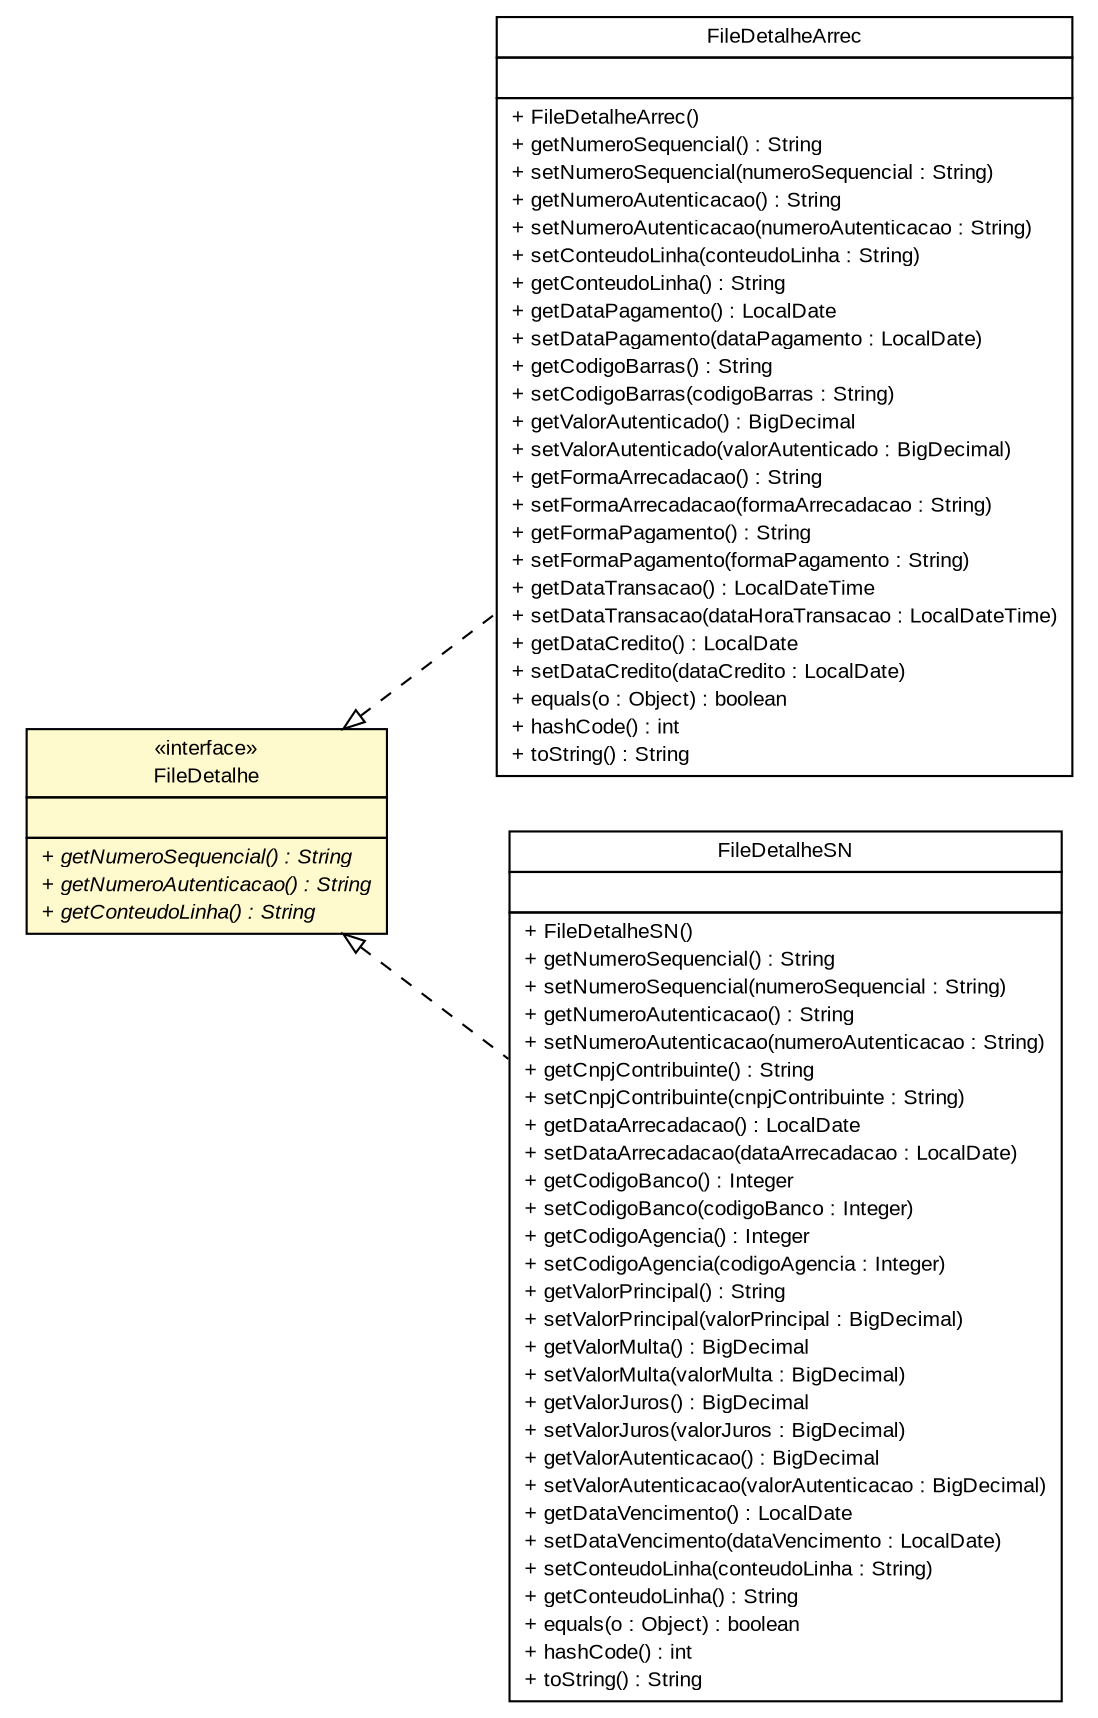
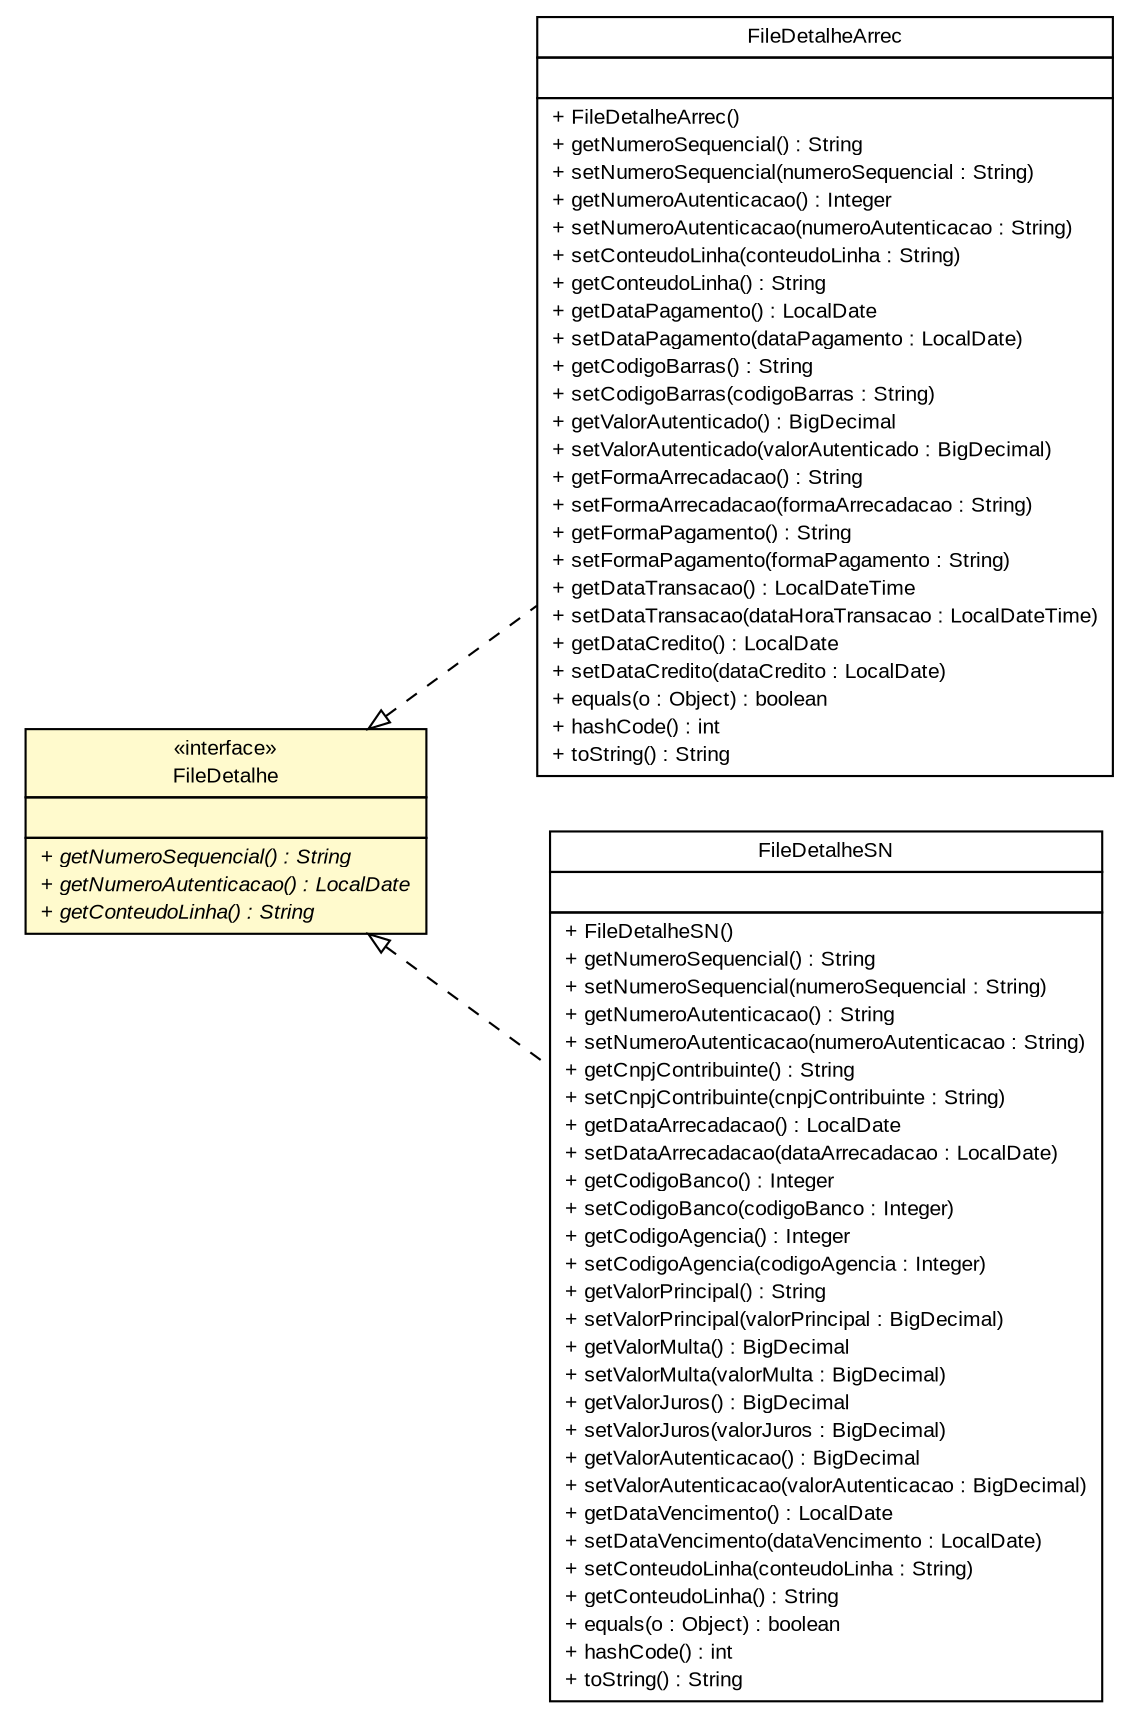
  digraph {
    nodesep=0.25
    rankdir=LR
    ranksep=0.5
    node [fontcolor=black fontname=arial fontsize=10.0 shape=plaintext]
    edge [arrowtail=empty dir=back fontname=arial fontsize=10 headport=p labelfontname=arial labelfontsize=10 style=dashed tailport=p]
-   n1 [label=<<table title="br.gov.to.sefaz.arr.processamento.domain.detalhe.arrecadacao.FileDetalheArrec" border="0" cellborder="1" cellspacing="0" cellpadding="2" port="p" href="./arrecadacao/FileDetalheArrec.html"> 		<tr><td><table border="0" cellspacing="0" cellpadding="1"> <tr><td align="center" balign="center"> FileDetalheArrec </td></tr> 		</table></td></tr> 		<tr><td><table border="0" cellspacing="0" cellpadding="1"> <tr><td align="left" balign="left">  </td></tr> 		</table></td></tr> 		<tr><td><table border="0" cellspacing="0" cellpadding="1"> <tr><td align="left" balign="left"> + FileDetalheArrec() </td></tr> <tr><td align="left" balign="left"> + getNumeroSequencial() : String </td></tr> <tr><td align="left" balign="left"> + setNumeroSequencial(numeroSequencial : String) </td></tr> <tr><td align="left" balign="left"> + getNumeroAutenticacao() : String </td></tr> <tr><td align="left" balign="left"> + setNumeroAutenticacao(numeroAutenticacao : String) </td></tr> <tr><td align="left" balign="left"> + setConteudoLinha(conteudoLinha : String) </td></tr> <tr><td align="left" balign="left"> + getConteudoLinha() : String </td></tr> <tr><td align="left" balign="left"> + getDataPagamento() : LocalDate </td></tr> <tr><td align="left" balign="left"> + setDataPagamento(dataPagamento : LocalDate) </td></tr> <tr><td align="left" balign="left"> + getCodigoBarras() : String </td></tr> <tr><td align="left" balign="left"> + setCodigoBarras(codigoBarras : String) </td></tr> <tr><td align="left" balign="left"> + getValorAutenticado() : BigDecimal </td></tr> <tr><td align="left" balign="left"> + setValorAutenticado(valorAutenticado : BigDecimal) </td></tr> <tr><td align="left" balign="left"> + getFormaArrecadacao() : String </td></tr> <tr><td align="left" balign="left"> + setFormaArrecadacao(formaArrecadacao : String) </td></tr> <tr><td align="left" balign="left"> + getFormaPagamento() : String </td></tr> <tr><td align="left" balign="left"> + setFormaPagamento(formaPagamento : String) </td></tr> <tr><td align="left" balign="left"> + getDataTransacao() : LocalDateTime </td></tr> <tr><td align="left" balign="left"> + setDataTransacao(dataHoraTransacao : LocalDateTime) </td></tr> <tr><td align="left" balign="left"> + getDataCredito() : LocalDate </td></tr> <tr><td align="left" balign="left"> + setDataCredito(dataCredito : LocalDate) </td></tr> <tr><td align="left" balign="left"> + equals(o : Object) : boolean </td></tr> <tr><td align="left" balign="left"> + hashCode() : int </td></tr> <tr><td align="left" balign="left"> + toString() : String </td></tr> 		</table></td></tr> 		</table>>]
-   n2 [label=<<table title="br.gov.to.sefaz.arr.processamento.domain.detalhe.FileDetalhe" border="0" cellborder="1" cellspacing="0" cellpadding="2" port="p" bgcolor="lemonChiffon" href="./FileDetalhe.html"> 		<tr><td><table border="0" cellspacing="0" cellpadding="1"> <tr><td align="center" balign="center"> &#171;interface&#187; </td></tr> <tr><td align="center" balign="center"> FileDetalhe </td></tr> 		</table></td></tr> 		<tr><td><table border="0" cellspacing="0" cellpadding="1"> <tr><td align="left" balign="left">  </td></tr> 		</table></td></tr> 		<tr><td><table border="0" cellspacing="0" cellpadding="1"> <tr><td align="left" balign="left"><font face="arial italic" point-size="10.0"> + getNumeroSequencial() : String </font></td></tr> <tr><td align="left" balign="left"><font face="arial italic" point-size="10.0"> + getNumeroAutenticacao() : String </font></td></tr> <tr><td align="left" balign="left"><font face="arial italic" point-size="10.0"> + getConteudoLinha() : String </font></td></tr> 		</table></td></tr> 		</table>>]
+   n1 [label=<<table title="br.gov.to.sefaz.arr.processamento.domain.detalhe.arrecadacao.FileDetalheArrec" border="0" cellborder="1" cellspacing="0" cellpadding="2" port="p" href="./arrecadacao/FileDetalheArrec.html"> 		<tr><td><table border="0" cellspacing="0" cellpadding="1"> <tr><td align="center" balign="center"> FileDetalheArrec </td></tr> 		</table></td></tr> 		<tr><td><table border="0" cellspacing="0" cellpadding="1"> <tr><td align="left" balign="left">  </td></tr> 		</table></td></tr> 		<tr><td><table border="0" cellspacing="0" cellpadding="1"> <tr><td align="left" balign="left"> + FileDetalheArrec() </td></tr> <tr><td align="left" balign="left"> + getNumeroSequencial() : String </td></tr> <tr><td align="left" balign="left"> + setNumeroSequencial(numeroSequencial : String) </td></tr> <tr><td align="left" balign="left"> + getNumeroAutenticacao() : Integer </td></tr> <tr><td align="left" balign="left"> + setNumeroAutenticacao(numeroAutenticacao : String) </td></tr> <tr><td align="left" balign="left"> + setConteudoLinha(conteudoLinha : String) </td></tr> <tr><td align="left" balign="left"> + getConteudoLinha() : String </td></tr> <tr><td align="left" balign="left"> + getDataPagamento() : LocalDate </td></tr> <tr><td align="left" balign="left"> + setDataPagamento(dataPagamento : LocalDate) </td></tr> <tr><td align="left" balign="left"> + getCodigoBarras() : String </td></tr> <tr><td align="left" balign="left"> + setCodigoBarras(codigoBarras : String) </td></tr> <tr><td align="left" balign="left"> + getValorAutenticado() : BigDecimal </td></tr> <tr><td align="left" balign="left"> + setValorAutenticado(valorAutenticado : BigDecimal) </td></tr> <tr><td align="left" balign="left"> + getFormaArrecadacao() : String </td></tr> <tr><td align="left" balign="left"> + setFormaArrecadacao(formaArrecadacao : String) </td></tr> <tr><td align="left" balign="left"> + getFormaPagamento() : String </td></tr> <tr><td align="left" balign="left"> + setFormaPagamento(formaPagamento : String) </td></tr> <tr><td align="left" balign="left"> + getDataTransacao() : LocalDateTime </td></tr> <tr><td align="left" balign="left"> + setDataTransacao(dataHoraTransacao : LocalDateTime) </td></tr> <tr><td align="left" balign="left"> + getDataCredito() : LocalDate </td></tr> <tr><td align="left" balign="left"> + setDataCredito(dataCredito : LocalDate) </td></tr> <tr><td align="left" balign="left"> + equals(o : Object) : boolean </td></tr> <tr><td align="left" balign="left"> + hashCode() : int </td></tr> <tr><td align="left" balign="left"> + toString() : String </td></tr> 		</table></td></tr> 		</table>>]
+   n2 [label=<<table title="br.gov.to.sefaz.arr.processamento.domain.detalhe.FileDetalhe" border="0" cellborder="1" cellspacing="0" cellpadding="2" port="p" bgcolor="lemonChiffon" href="./FileDetalhe.html"> 		<tr><td><table border="0" cellspacing="0" cellpadding="1"> <tr><td align="center" balign="center"> &#171;interface&#187; </td></tr> <tr><td align="center" balign="center"> FileDetalhe </td></tr> 		</table></td></tr> 		<tr><td><table border="0" cellspacing="0" cellpadding="1"> <tr><td align="left" balign="left">  </td></tr> 		</table></td></tr> 		<tr><td><table border="0" cellspacing="0" cellpadding="1"> <tr><td align="left" balign="left"><font face="arial italic" point-size="10.0"> + getNumeroSequencial() : String </font></td></tr> <tr><td align="left" balign="left"><font face="arial italic" point-size="10.0"> + getNumeroAutenticacao() : LocalDate </font></td></tr> <tr><td align="left" balign="left"><font face="arial italic" point-size="10.0"> + getConteudoLinha() : String </font></td></tr> 		</table></td></tr> 		</table>>]
    n3 [label=<<table title="br.gov.to.sefaz.arr.processamento.domain.detalhe.simplesnacional.FileDetalheSN" border="0" cellborder="1" cellspacing="0" cellpadding="2" port="p" href="./simplesnacional/FileDetalheSN.html"> 		<tr><td><table border="0" cellspacing="0" cellpadding="1"> <tr><td align="center" balign="center"> FileDetalheSN </td></tr> 		</table></td></tr> 		<tr><td><table border="0" cellspacing="0" cellpadding="1"> <tr><td align="left" balign="left">  </td></tr> 		</table></td></tr> 		<tr><td><table border="0" cellspacing="0" cellpadding="1"> <tr><td align="left" balign="left"> + FileDetalheSN() </td></tr> <tr><td align="left" balign="left"> + getNumeroSequencial() : String </td></tr> <tr><td align="left" balign="left"> + setNumeroSequencial(numeroSequencial : String) </td></tr> <tr><td align="left" balign="left"> + getNumeroAutenticacao() : String </td></tr> <tr><td align="left" balign="left"> + setNumeroAutenticacao(numeroAutenticacao : String) </td></tr> <tr><td align="left" balign="left"> + getCnpjContribuinte() : String </td></tr> <tr><td align="left" balign="left"> + setCnpjContribuinte(cnpjContribuinte : String) </td></tr> <tr><td align="left" balign="left"> + getDataArrecadacao() : LocalDate </td></tr> <tr><td align="left" balign="left"> + setDataArrecadacao(dataArrecadacao : LocalDate) </td></tr> <tr><td align="left" balign="left"> + getCodigoBanco() : Integer </td></tr> <tr><td align="left" balign="left"> + setCodigoBanco(codigoBanco : Integer) </td></tr> <tr><td align="left" balign="left"> + getCodigoAgencia() : Integer </td></tr> <tr><td align="left" balign="left"> + setCodigoAgencia(codigoAgencia : Integer) </td></tr> <tr><td align="left" balign="left"> + getValorPrincipal() : String </td></tr> <tr><td align="left" balign="left"> + setValorPrincipal(valorPrincipal : BigDecimal) </td></tr> <tr><td align="left" balign="left"> + getValorMulta() : BigDecimal </td></tr> <tr><td align="left" balign="left"> + setValorMulta(valorMulta : BigDecimal) </td></tr> <tr><td align="left" balign="left"> + getValorJuros() : BigDecimal </td></tr> <tr><td align="left" balign="left"> + setValorJuros(valorJuros : BigDecimal) </td></tr> <tr><td align="left" balign="left"> + getValorAutenticacao() : BigDecimal </td></tr> <tr><td align="left" balign="left"> + setValorAutenticacao(valorAutenticacao : BigDecimal) </td></tr> <tr><td align="left" balign="left"> + getDataVencimento() : LocalDate </td></tr> <tr><td align="left" balign="left"> + setDataVencimento(dataVencimento : LocalDate) </td></tr> <tr><td align="left" balign="left"> + setConteudoLinha(conteudoLinha : String) </td></tr> <tr><td align="left" balign="left"> + getConteudoLinha() : String </td></tr> <tr><td align="left" balign="left"> + equals(o : Object) : boolean </td></tr> <tr><td align="left" balign="left"> + hashCode() : int </td></tr> <tr><td align="left" balign="left"> + toString() : String </td></tr> 		</table></td></tr> 		</table>>]
    n2 -> n1
    n2 -> n3
  }
